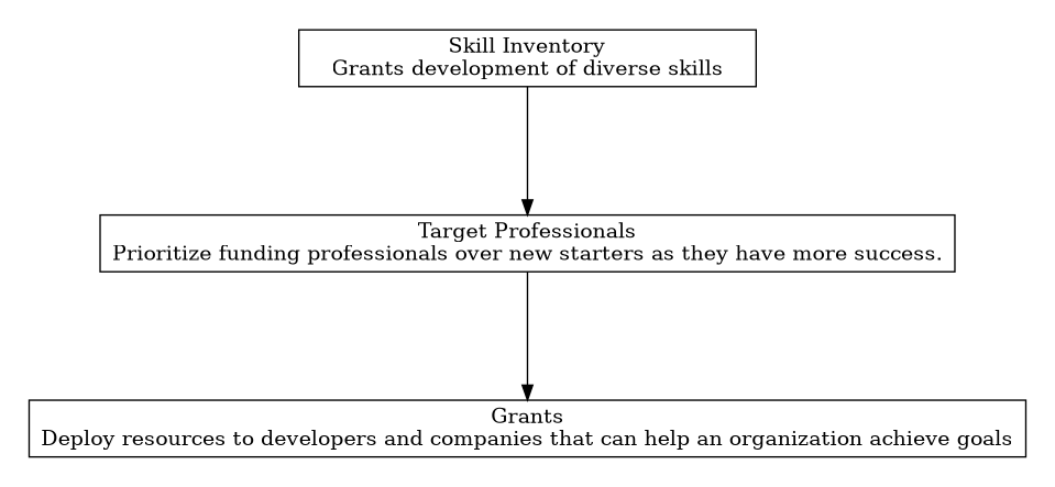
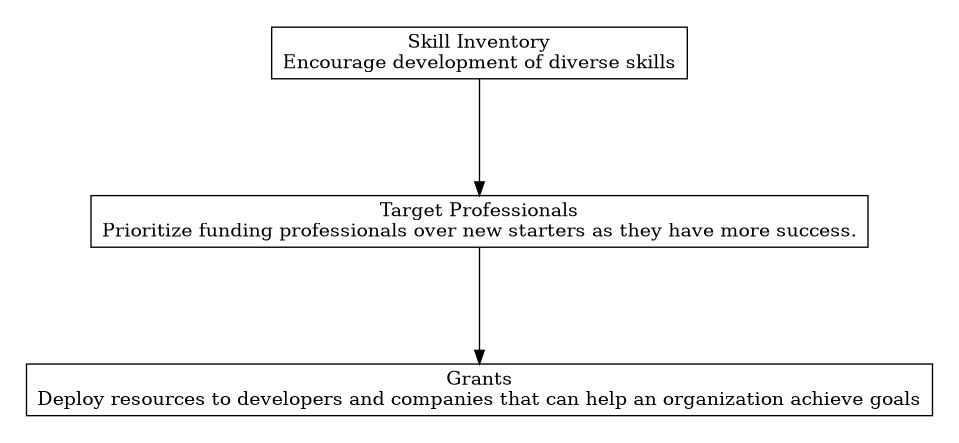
  digraph {
    nodesep=0.6
    rankdir=TB
    ranksep=1.2
    node [shape=box]
-   n1 [label="Skill Inventory\nGrants development of diverse skills"]
+   n1 [label="Skill Inventory\nEncourage development of diverse skills"]
    n2 [label="Grants\nDeploy resources to developers and companies that can help an organization achieve goals"]
    n3 [label="Target Professionals\nPrioritize funding professionals over new starters as they have more success.\n"]
    subgraph cluster_1 {
      rank=max
      style=invis
      n1
    }
    subgraph cluster_2 {
      rank=min
      style=invis
      n2
    }
    n1 -> n3
    n3 -> n2
  }
